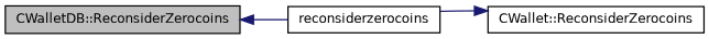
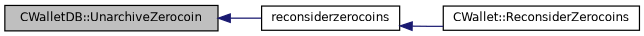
  digraph {
    rankdir=LR
    node [color=black fillcolor=white fontname=Helvetica fontsize=10 shape=record style=filled]
    edge [color=midnightblue dir=back fontname=Helvetica fontsize=10 labelfontname=Helvetica labelfontsize=10 style=solid]
-   n1 [fillcolor=grey75 fontcolor=black height=0.2 label="CWalletDB::ReconsiderZerocoins" width=0.4]
+   n1 [fillcolor=grey75 fontcolor=black height=0.2 label="CWalletDB::UnarchiveZerocoin" width=0.4]
    n2 [height=0.2 label=reconsiderzerocoins width=0.4]
    n3 [height=0.2 label="CWallet::ReconsiderZerocoins" width=0.4]
    n1 -> n2
-   n3 -> n2
+   n2 -> n3
  }
